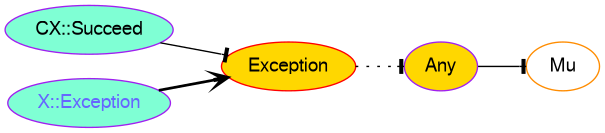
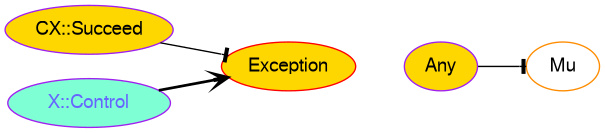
  digraph {
    bgcolor="#FFFFFF"
    rankdir=LR
    splines=polyline
    node [color=purple fillcolor=gold fontcolor="#000000" fontname=FreeSans style=filled]
    edge [arrowhead=tee color="#000000" style=solid]
    Exception [color=red]
-   "CX::Succeed" [fillcolor=aquamarine]
+   "CX::Succeed"
    Any
-   "X::Control" [fillcolor=aquamarine fontcolor="#6666FF" label="X::Exception"]
+   "X::Control" [fillcolor=aquamarine fontcolor="#6666FF"]
    Mu [color=darkorange fillcolor=white]
-   Exception -> Any [style=dotted]
    "CX::Succeed" -> Exception
    Any -> Mu
    "X::Control" -> Exception [arrowhead=vee style=bold]
  }
